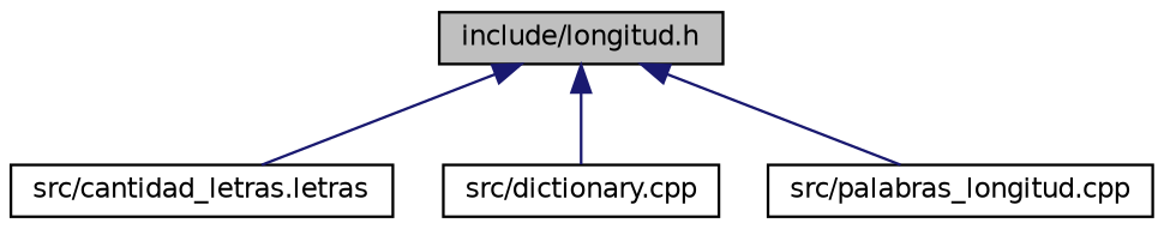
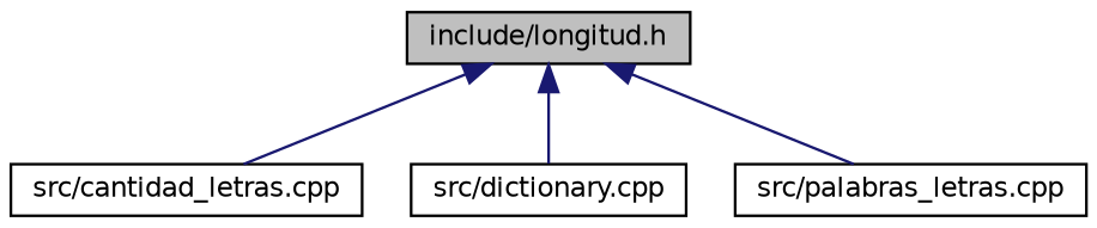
  digraph {
    node [color=black fillcolor=white fontname=Helvetica fontsize=10 shape=record style=filled]
    edge [color=midnightblue dir=back fontname=Helvetica fontsize=10 labelfontname=Helvetica labelfontsize=10 style=solid]
    n1 [fillcolor=grey75 fontcolor=black height=0.2 label="include/longitud.h" width=0.4]
-   n2 [height=0.2 label="src/cantidad_letras.letras" width=0.4]
+   n2 [height=0.2 label="src/cantidad_letras.cpp" width=0.4]
    n3 [height=0.2 label="src/dictionary.cpp" width=0.4]
-   n4 [height=0.2 label="src/palabras_longitud.cpp" width=0.4]
+   n4 [height=0.2 label="src/palabras_letras.cpp" width=0.4]
    n1 -> n2
    n1 -> n3
    n1 -> n4
  }
